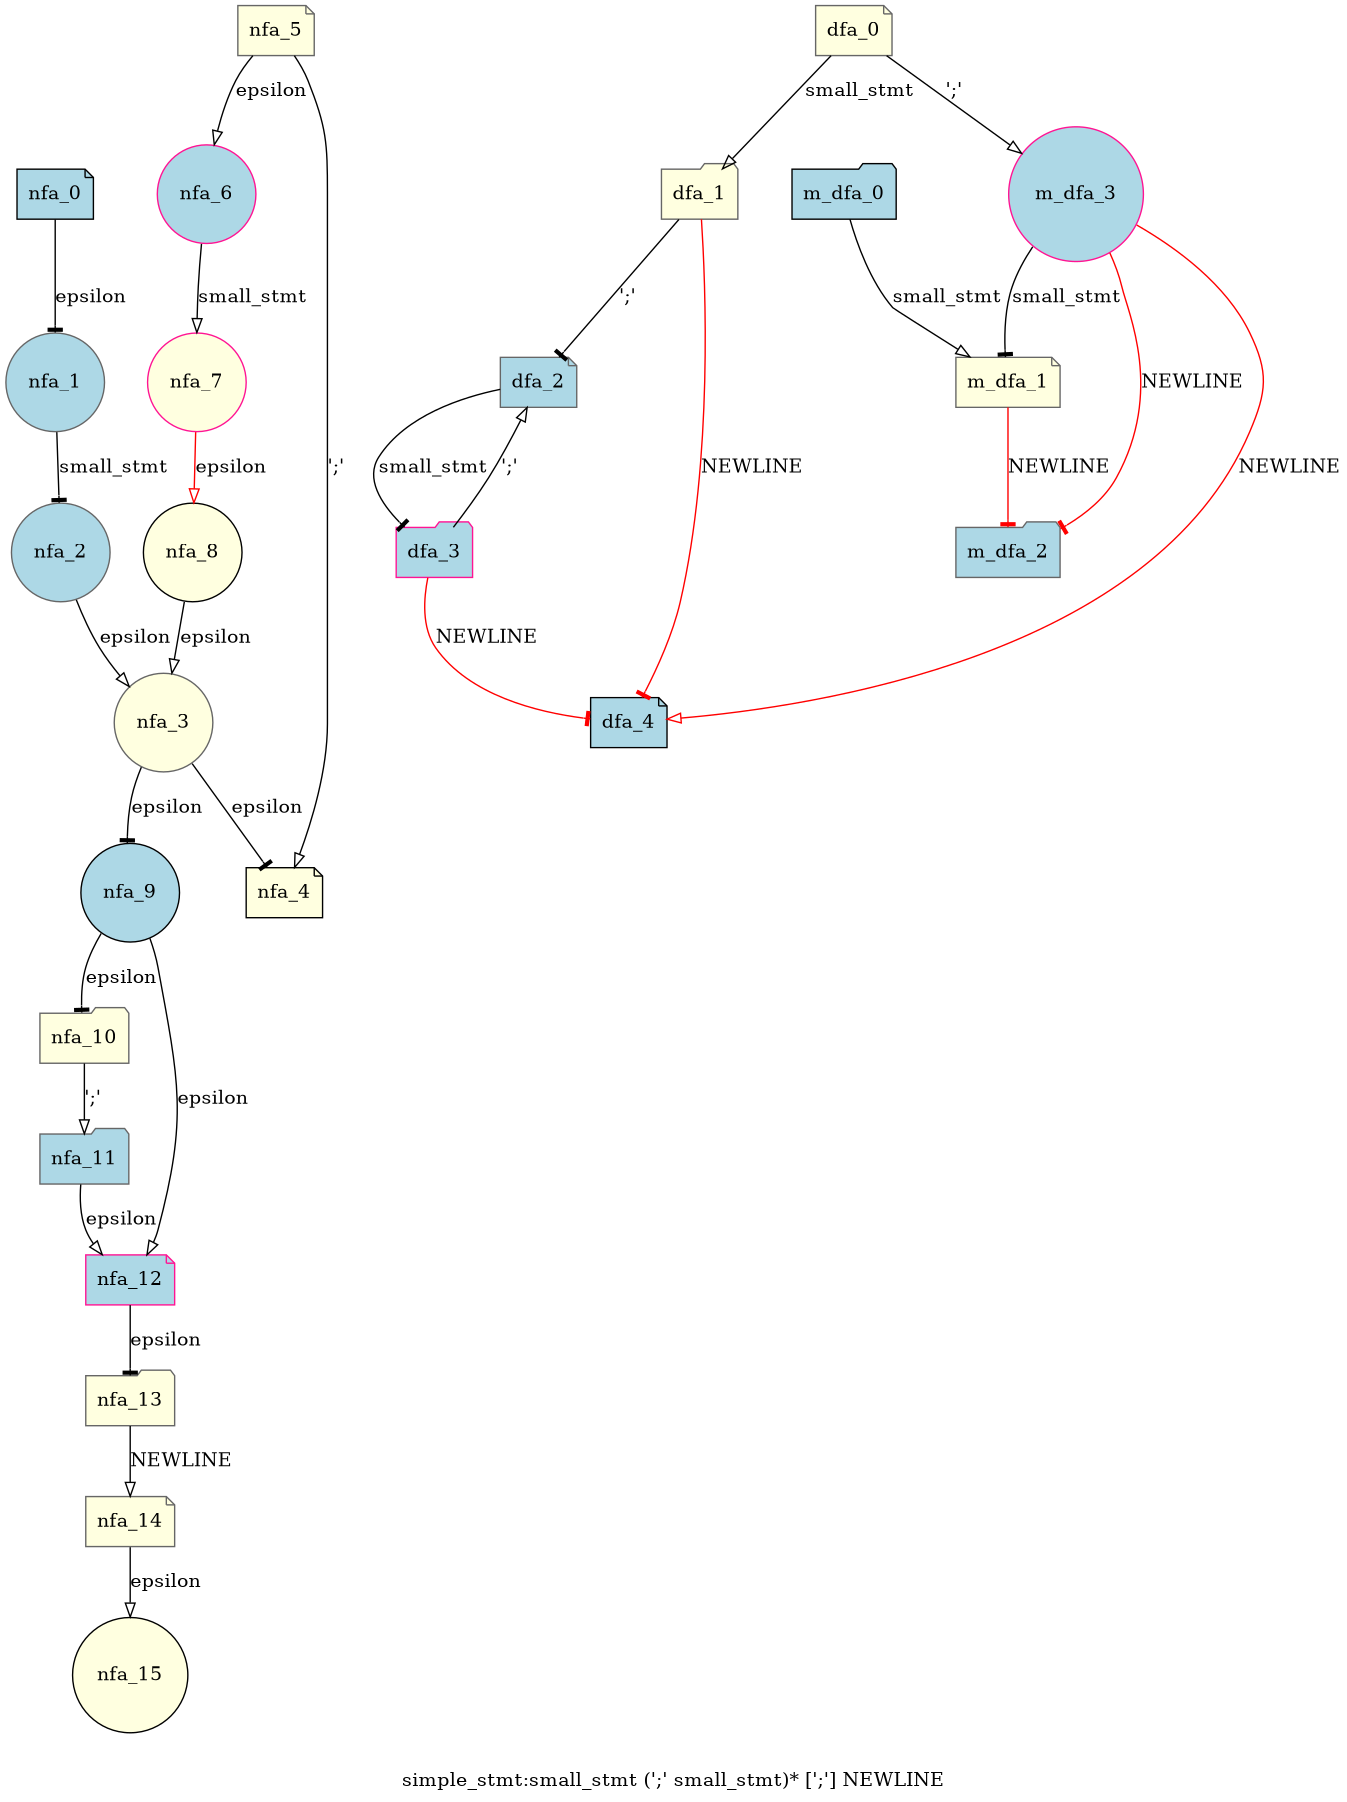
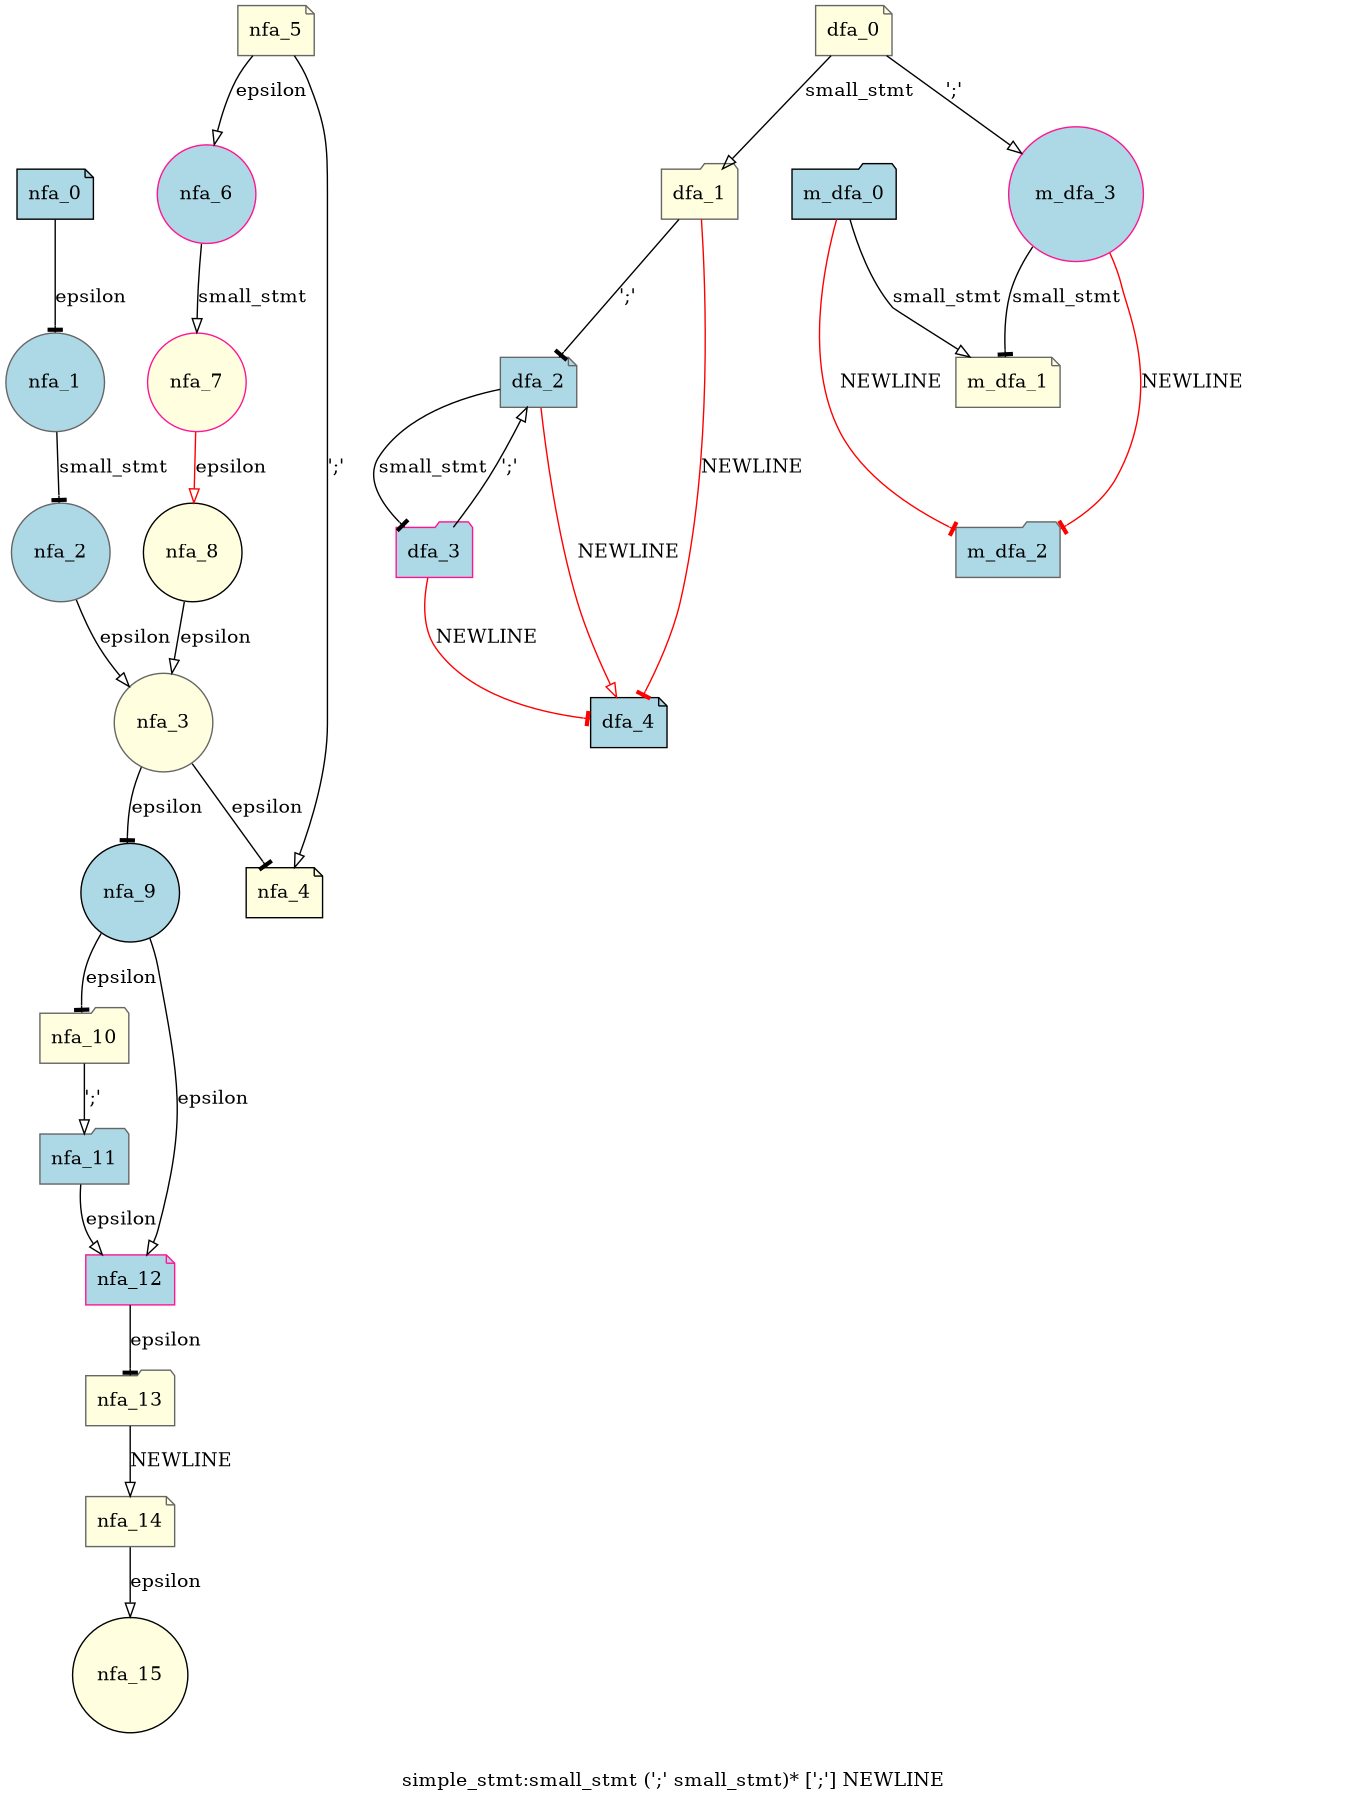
  digraph {
    label="simple_stmt:small_stmt (';' small_stmt)* [';'] NEWLINE"
    node [color=gray40 fillcolor=lightblue shape=note style=filled]
    edge [arrowhead=onormal]
    nfa_0 [color=black]
    nfa_1 [shape=circle]
    nfa_2 [shape=circle]
    nfa_3 [fillcolor=lightyellow shape=circle]
    nfa_4 [color=black fillcolor=lightyellow]
    nfa_9 [color=black shape=circle]
    nfa_5 [fillcolor=lightyellow]
    nfa_6 [color=deeppink shape=circle]
    nfa_7 [color=deeppink fillcolor=lightyellow shape=circle]
    nfa_8 [color=black fillcolor=lightyellow shape=circle]
    nfa_10 [fillcolor=lightyellow shape=folder]
    nfa_12 [color=deeppink]
    nfa_11 [shape=folder]
    nfa_13 [fillcolor=lightyellow shape=folder]
    nfa_14 [fillcolor=lightyellow]
    nfa_15 [color=black fillcolor=lightyellow shape=circle]
    dfa_0 [fillcolor=lightyellow]
    dfa_1 [fillcolor=lightyellow shape=folder]
    dfa_2
    dfa_4 [color=black]
    dfa_3 [color=deeppink shape=folder]
    m_dfa_0 [color=black shape=folder]
    m_dfa_1 [fillcolor=lightyellow]
    m_dfa_2 [shape=folder]
    m_dfa_3 [color=deeppink shape=circle]
    subgraph sub_1 {
      nfa_0
      nfa_1
      nfa_2
      nfa_3
      nfa_4
      nfa_9
      nfa_5
      nfa_6
      nfa_7
      nfa_8
      nfa_10
      nfa_12
      nfa_11
      nfa_13
      nfa_14
      nfa_15
    }
    subgraph sub_2 {
      dfa_0
      dfa_1
      dfa_2
      dfa_4
      dfa_3
    }
    subgraph sub_3 {
      m_dfa_0
      m_dfa_1
      m_dfa_2
      m_dfa_3
    }
    nfa_0 -> nfa_1 [arrowhead=tee label=epsilon]
    nfa_1 -> nfa_2 [arrowhead=tee label=small_stmt]
    nfa_2 -> nfa_3 [label=epsilon]
    nfa_3 -> nfa_4 [arrowhead=tee label=epsilon]
    nfa_3 -> nfa_9 [arrowhead=tee label=epsilon]
    nfa_9 -> nfa_10 [arrowhead=tee label=epsilon]
    nfa_9 -> nfa_12 [label=epsilon]
    nfa_5 -> nfa_4 [label="';'"]
    nfa_5 -> nfa_6 [label=epsilon]
    nfa_6 -> nfa_7 [label=small_stmt]
    nfa_7 -> nfa_8 [color=red label=epsilon]
    nfa_8 -> nfa_3 [label=epsilon]
    nfa_10 -> nfa_11 [label="';'"]
    nfa_12 -> nfa_13 [arrowhead=tee label=epsilon]
    nfa_11 -> nfa_12 [label=epsilon]
    nfa_13 -> nfa_14 [label=NEWLINE]
    nfa_14 -> nfa_15 [label=epsilon]
    dfa_0 -> dfa_1 [label=small_stmt]
    dfa_0 -> m_dfa_3 [label="';'"]
    dfa_1 -> dfa_2 [arrowhead=tee label="';'"]
    dfa_1 -> dfa_4 [arrowhead=tee color=red label=NEWLINE]
-   m_dfa_3 -> dfa_4 [color=red label=NEWLINE]
+   dfa_2 -> dfa_4 [color=red label=NEWLINE]
    dfa_2 -> dfa_3 [arrowhead=tee label=small_stmt]
    dfa_3 -> dfa_2 [label="';'"]
    dfa_3 -> dfa_4 [arrowhead=tee color=red label=NEWLINE]
    m_dfa_0 -> m_dfa_1 [label=small_stmt]
-   m_dfa_1 -> m_dfa_2 [arrowhead=tee color=red label=NEWLINE]
+   m_dfa_0 -> m_dfa_2 [arrowhead=tee color=red label=NEWLINE]
    m_dfa_3 -> m_dfa_1 [arrowhead=tee label=small_stmt]
    m_dfa_3 -> m_dfa_2 [arrowhead=tee color=red label=NEWLINE]
  }
